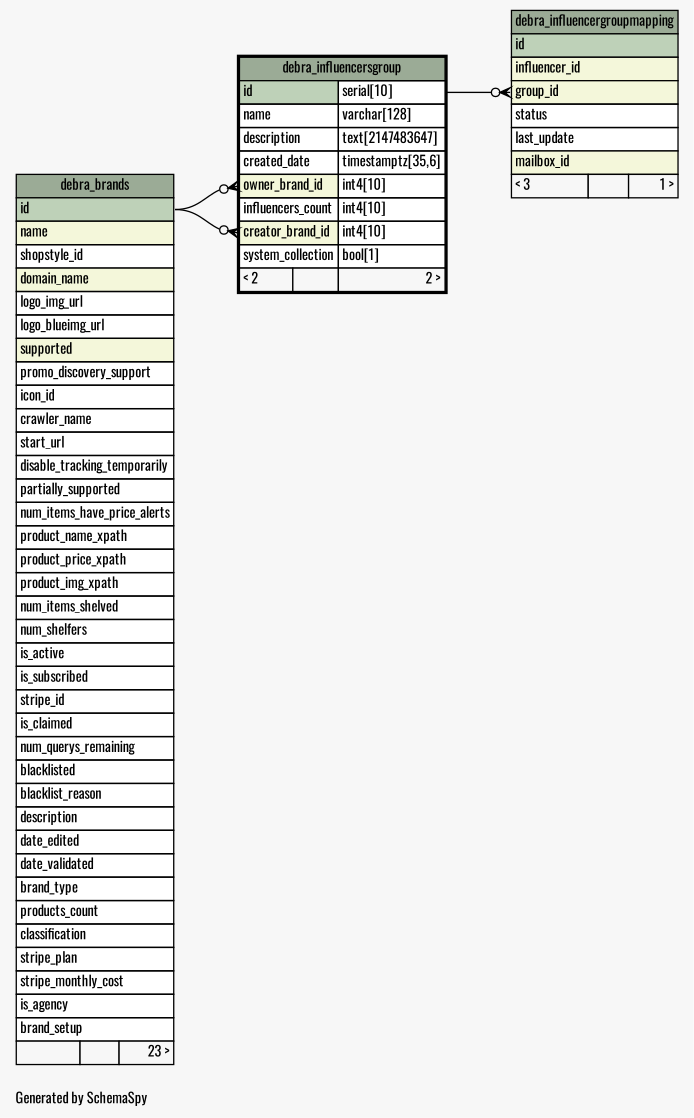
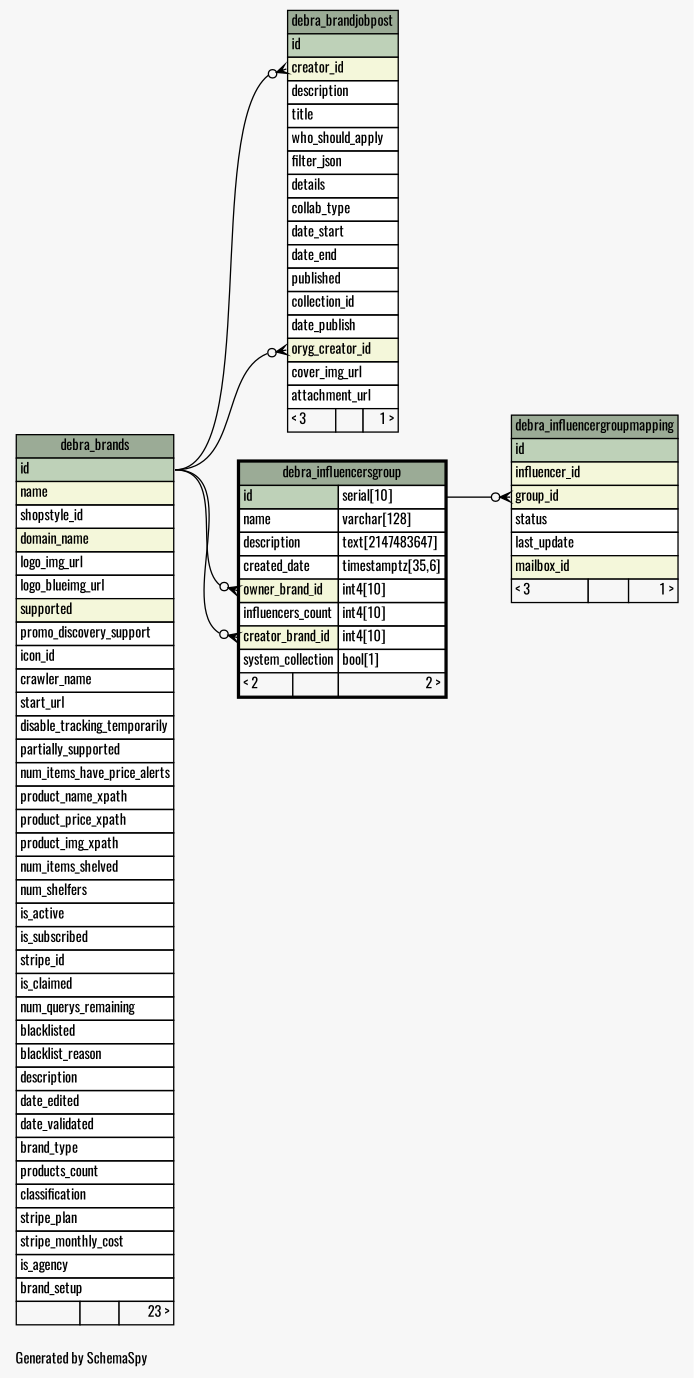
  digraph {
    bgcolor="#f7f7f7"
    fontname=Oswald
    fontsize=11
    label="\nGenerated by SchemaSpy"
    labeljust=l
    nodesep=0.18
    rankdir=RL
    ranksep=0.46
    node [fontname=Oswald fontsize=11 shape=plaintext]
    edge [arrowhead=none arrowsize=0.8 arrowtail=crowodot dir=back fontname=Oswald headport="id:e"]
+   n1 [label=<     <TABLE BORDER="0" CELLBORDER="1" CELLSPACING="0" BGCOLOR="#ffffff">       <TR><TD COLSPAN="3" BGCOLOR="#9bab96" ALIGN="CENTER">debra_brandjobpost</TD></TR>       <TR><TD PORT="id" COLSPAN="3" BGCOLOR="#bed1b8" ALIGN="LEFT">id</TD></TR>       <TR><TD PORT="creator_id" COLSPAN="3" BGCOLOR="#f4f7da" ALIGN="LEFT">creator_id</TD></TR>       <TR><TD PORT="description" COLSPAN="3" ALIGN="LEFT">description</TD></TR>       <TR><TD PORT="title" COLSPAN="3" ALIGN="LEFT">title</TD></TR>       <TR><TD PORT="who_should_apply" COLSPAN="3" ALIGN="LEFT">who_should_apply</TD></TR>       <TR><TD PORT="filter_json" COLSPAN="3" ALIGN="LEFT">filter_json</TD></TR>       <TR><TD PORT="details" COLSPAN="3" ALIGN="LEFT">details</TD></TR>       <TR><TD PORT="collab_type" COLSPAN="3" ALIGN="LEFT">collab_type</TD></TR>       <TR><TD PORT="date_start" COLSPAN="3" ALIGN="LEFT">date_start</TD></TR>       <TR><TD PORT="date_end" COLSPAN="3" ALIGN="LEFT">date_end</TD></TR>       <TR><TD PORT="published" COLSPAN="3" ALIGN="LEFT">published</TD></TR>       <TR><TD PORT="collection_id" COLSPAN="3" ALIGN="LEFT">collection_id</TD></TR>       <TR><TD PORT="date_publish" COLSPAN="3" ALIGN="LEFT">date_publish</TD></TR>       <TR><TD PORT="oryg_creator_id" COLSPAN="3" BGCOLOR="#f4f7da" ALIGN="LEFT">oryg_creator_id</TD></TR>       <TR><TD PORT="cover_img_url" COLSPAN="3" ALIGN="LEFT">cover_img_url</TD></TR>       <TR><TD PORT="attachment_url" COLSPAN="3" ALIGN="LEFT">attachment_url</TD></TR>       <TR><TD ALIGN="LEFT" BGCOLOR="#f7f7f7">&lt; 3</TD><TD ALIGN="RIGHT" BGCOLOR="#f7f7f7">  </TD><TD ALIGN="RIGHT" BGCOLOR="#f7f7f7">1 &gt;</TD></TR>     </TABLE>>]
    n2 [label=<     <TABLE BORDER="0" CELLBORDER="1" CELLSPACING="0" BGCOLOR="#ffffff">       <TR><TD COLSPAN="3" BGCOLOR="#9bab96" ALIGN="CENTER">debra_brands</TD></TR>       <TR><TD PORT="id" COLSPAN="3" BGCOLOR="#bed1b8" ALIGN="LEFT">id</TD></TR>       <TR><TD PORT="name" COLSPAN="3" BGCOLOR="#f4f7da" ALIGN="LEFT">name</TD></TR>       <TR><TD PORT="shopstyle_id" COLSPAN="3" ALIGN="LEFT">shopstyle_id</TD></TR>       <TR><TD PORT="domain_name" COLSPAN="3" BGCOLOR="#f4f7da" ALIGN="LEFT">domain_name</TD></TR>       <TR><TD PORT="logo_img_url" COLSPAN="3" ALIGN="LEFT">logo_img_url</TD></TR>       <TR><TD PORT="logo_blueimg_url" COLSPAN="3" ALIGN="LEFT">logo_blueimg_url</TD></TR>       <TR><TD PORT="supported" COLSPAN="3" BGCOLOR="#f4f7da" ALIGN="LEFT">supported</TD></TR>       <TR><TD PORT="promo_discovery_support" COLSPAN="3" ALIGN="LEFT">promo_discovery_support</TD></TR>       <TR><TD PORT="icon_id" COLSPAN="3" ALIGN="LEFT">icon_id</TD></TR>       <TR><TD PORT="crawler_name" COLSPAN="3" ALIGN="LEFT">crawler_name</TD></TR>       <TR><TD PORT="start_url" COLSPAN="3" ALIGN="LEFT">start_url</TD></TR>       <TR><TD PORT="disable_tracking_temporarily" COLSPAN="3" ALIGN="LEFT">disable_tracking_temporarily</TD></TR>       <TR><TD PORT="partially_supported" COLSPAN="3" ALIGN="LEFT">partially_supported</TD></TR>       <TR><TD PORT="num_items_have_price_alerts" COLSPAN="3" ALIGN="LEFT">num_items_have_price_alerts</TD></TR>       <TR><TD PORT="product_name_xpath" COLSPAN="3" ALIGN="LEFT">product_name_xpath</TD></TR>       <TR><TD PORT="product_price_xpath" COLSPAN="3" ALIGN="LEFT">product_price_xpath</TD></TR>       <TR><TD PORT="product_img_xpath" COLSPAN="3" ALIGN="LEFT">product_img_xpath</TD></TR>       <TR><TD PORT="num_items_shelved" COLSPAN="3" ALIGN="LEFT">num_items_shelved</TD></TR>       <TR><TD PORT="num_shelfers" COLSPAN="3" ALIGN="LEFT">num_shelfers</TD></TR>       <TR><TD PORT="is_active" COLSPAN="3" ALIGN="LEFT">is_active</TD></TR>       <TR><TD PORT="is_subscribed" COLSPAN="3" ALIGN="LEFT">is_subscribed</TD></TR>       <TR><TD PORT="stripe_id" COLSPAN="3" ALIGN="LEFT">stripe_id</TD></TR>       <TR><TD PORT="is_claimed" COLSPAN="3" ALIGN="LEFT">is_claimed</TD></TR>       <TR><TD PORT="num_querys_remaining" COLSPAN="3" ALIGN="LEFT">num_querys_remaining</TD></TR>       <TR><TD PORT="blacklisted" COLSPAN="3" ALIGN="LEFT">blacklisted</TD></TR>       <TR><TD PORT="blacklist_reason" COLSPAN="3" ALIGN="LEFT">blacklist_reason</TD></TR>       <TR><TD PORT="description" COLSPAN="3" ALIGN="LEFT">description</TD></TR>       <TR><TD PORT="date_edited" COLSPAN="3" ALIGN="LEFT">date_edited</TD></TR>       <TR><TD PORT="date_validated" COLSPAN="3" ALIGN="LEFT">date_validated</TD></TR>       <TR><TD PORT="brand_type" COLSPAN="3" ALIGN="LEFT">brand_type</TD></TR>       <TR><TD PORT="products_count" COLSPAN="3" ALIGN="LEFT">products_count</TD></TR>       <TR><TD PORT="classification" COLSPAN="3" ALIGN="LEFT">classification</TD></TR>       <TR><TD PORT="stripe_plan" COLSPAN="3" ALIGN="LEFT">stripe_plan</TD></TR>       <TR><TD PORT="stripe_monthly_cost" COLSPAN="3" ALIGN="LEFT">stripe_monthly_cost</TD></TR>       <TR><TD PORT="is_agency" COLSPAN="3" ALIGN="LEFT">is_agency</TD></TR>       <TR><TD PORT="brand_setup" COLSPAN="3" ALIGN="LEFT">brand_setup</TD></TR>       <TR><TD ALIGN="LEFT" BGCOLOR="#f7f7f7">  </TD><TD ALIGN="RIGHT" BGCOLOR="#f7f7f7">  </TD><TD ALIGN="RIGHT" BGCOLOR="#f7f7f7">23 &gt;</TD></TR>     </TABLE>>]
    n3 [label=<     <TABLE BORDER="2" CELLBORDER="1" CELLSPACING="0" BGCOLOR="#ffffff">       <TR><TD COLSPAN="3" BGCOLOR="#9bab96" ALIGN="CENTER">debra_influencersgroup</TD></TR>       <TR><TD PORT="id" COLSPAN="2" BGCOLOR="#bed1b8" ALIGN="LEFT">id</TD><TD PORT="id.type" ALIGN="LEFT">serial[10]</TD></TR>       <TR><TD PORT="name" COLSPAN="2" ALIGN="LEFT">name</TD><TD PORT="name.type" ALIGN="LEFT">varchar[128]</TD></TR>       <TR><TD PORT="description" COLSPAN="2" ALIGN="LEFT">description</TD><TD PORT="description.type" ALIGN="LEFT">text[2147483647]</TD></TR>       <TR><TD PORT="created_date" COLSPAN="2" ALIGN="LEFT">created_date</TD><TD PORT="created_date.type" ALIGN="LEFT">timestamptz[35,6]</TD></TR>       <TR><TD PORT="owner_brand_id" COLSPAN="2" BGCOLOR="#f4f7da" ALIGN="LEFT">owner_brand_id</TD><TD PORT="owner_brand_id.type" ALIGN="LEFT">int4[10]</TD></TR>       <TR><TD PORT="influencers_count" COLSPAN="2" ALIGN="LEFT">influencers_count</TD><TD PORT="influencers_count.type" ALIGN="LEFT">int4[10]</TD></TR>       <TR><TD PORT="creator_brand_id" COLSPAN="2" BGCOLOR="#f4f7da" ALIGN="LEFT">creator_brand_id</TD><TD PORT="creator_brand_id.type" ALIGN="LEFT">int4[10]</TD></TR>       <TR><TD PORT="system_collection" COLSPAN="2" ALIGN="LEFT">system_collection</TD><TD PORT="system_collection.type" ALIGN="LEFT">bool[1]</TD></TR>       <TR><TD ALIGN="LEFT" BGCOLOR="#f7f7f7">&lt; 2</TD><TD ALIGN="RIGHT" BGCOLOR="#f7f7f7">  </TD><TD ALIGN="RIGHT" BGCOLOR="#f7f7f7">2 &gt;</TD></TR>     </TABLE>>]
    n4 [label=<     <TABLE BORDER="0" CELLBORDER="1" CELLSPACING="0" BGCOLOR="#ffffff">       <TR><TD COLSPAN="3" BGCOLOR="#9bab96" ALIGN="CENTER">debra_influencergroupmapping</TD></TR>       <TR><TD PORT="id" COLSPAN="3" BGCOLOR="#bed1b8" ALIGN="LEFT">id</TD></TR>       <TR><TD PORT="influencer_id" COLSPAN="3" BGCOLOR="#f4f7da" ALIGN="LEFT">influencer_id</TD></TR>       <TR><TD PORT="group_id" COLSPAN="3" BGCOLOR="#f4f7da" ALIGN="LEFT">group_id</TD></TR>       <TR><TD PORT="status" COLSPAN="3" ALIGN="LEFT">status</TD></TR>       <TR><TD PORT="last_update" COLSPAN="3" ALIGN="LEFT">last_update</TD></TR>       <TR><TD PORT="mailbox_id" COLSPAN="3" BGCOLOR="#f4f7da" ALIGN="LEFT">mailbox_id</TD></TR>       <TR><TD ALIGN="LEFT" BGCOLOR="#f7f7f7">&lt; 3</TD><TD ALIGN="RIGHT" BGCOLOR="#f7f7f7">  </TD><TD ALIGN="RIGHT" BGCOLOR="#f7f7f7">1 &gt;</TD></TR>     </TABLE>>]
+   n1 -> n2 [tailport="creator_id:w"]
+   n1 -> n2 [tailport="oryg_creator_id:w"]
    n3 -> n2 [tailport="creator_brand_id:w"]
    n3 -> n2 [tailport="owner_brand_id:w"]
    n4 -> n3 [headport="id.type:e" tailport="group_id:w"]
  }
